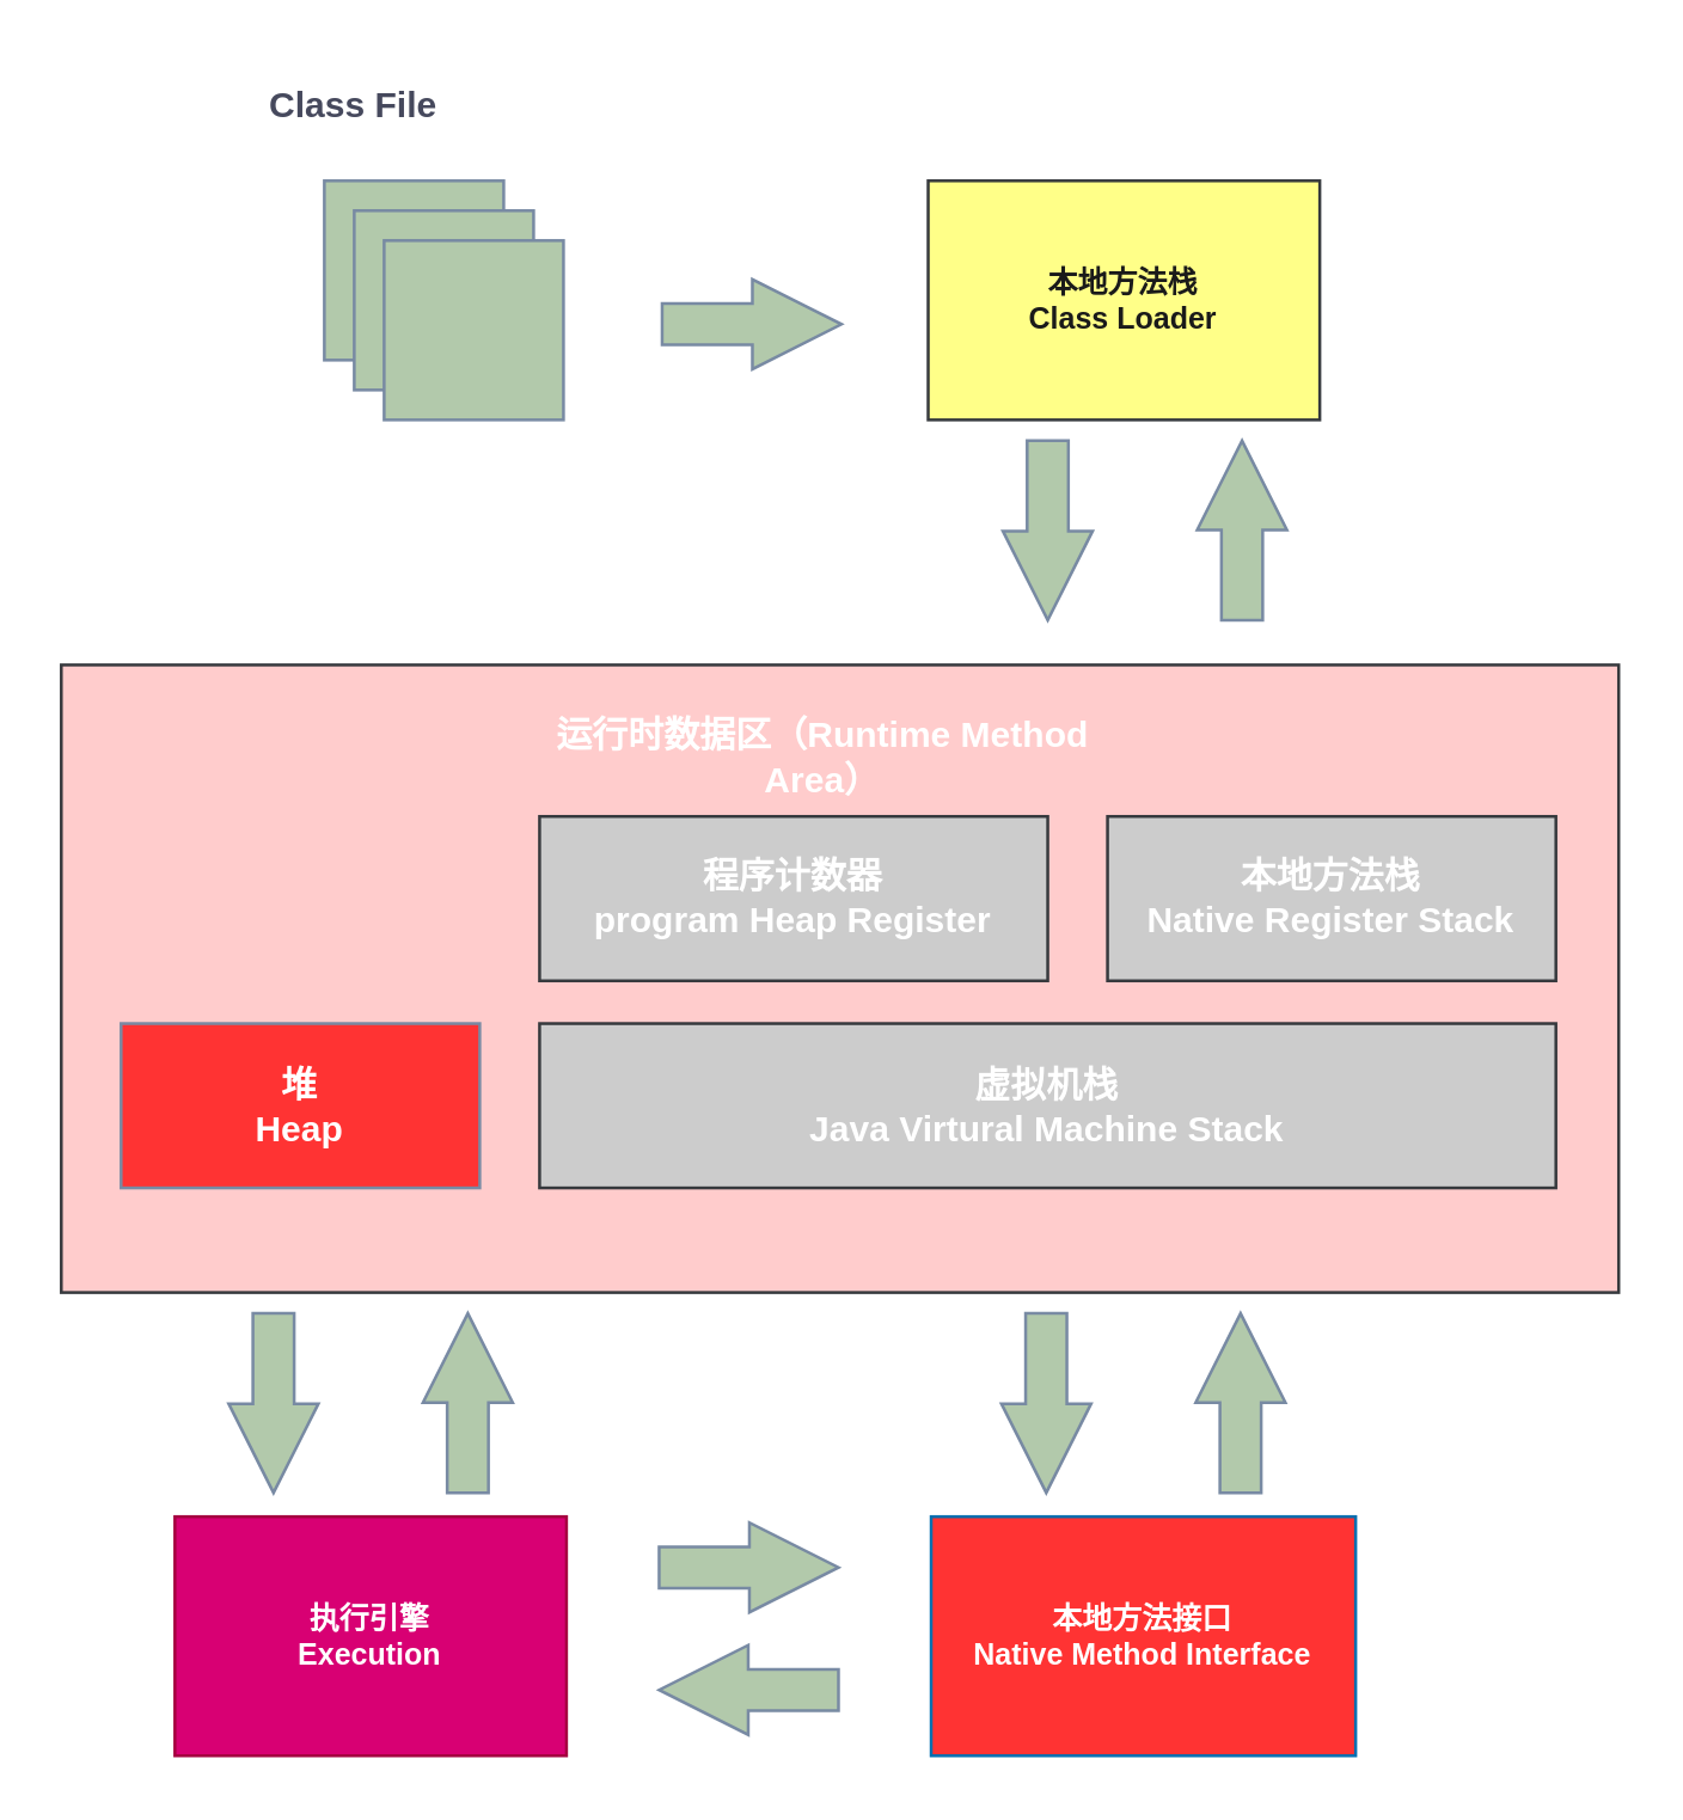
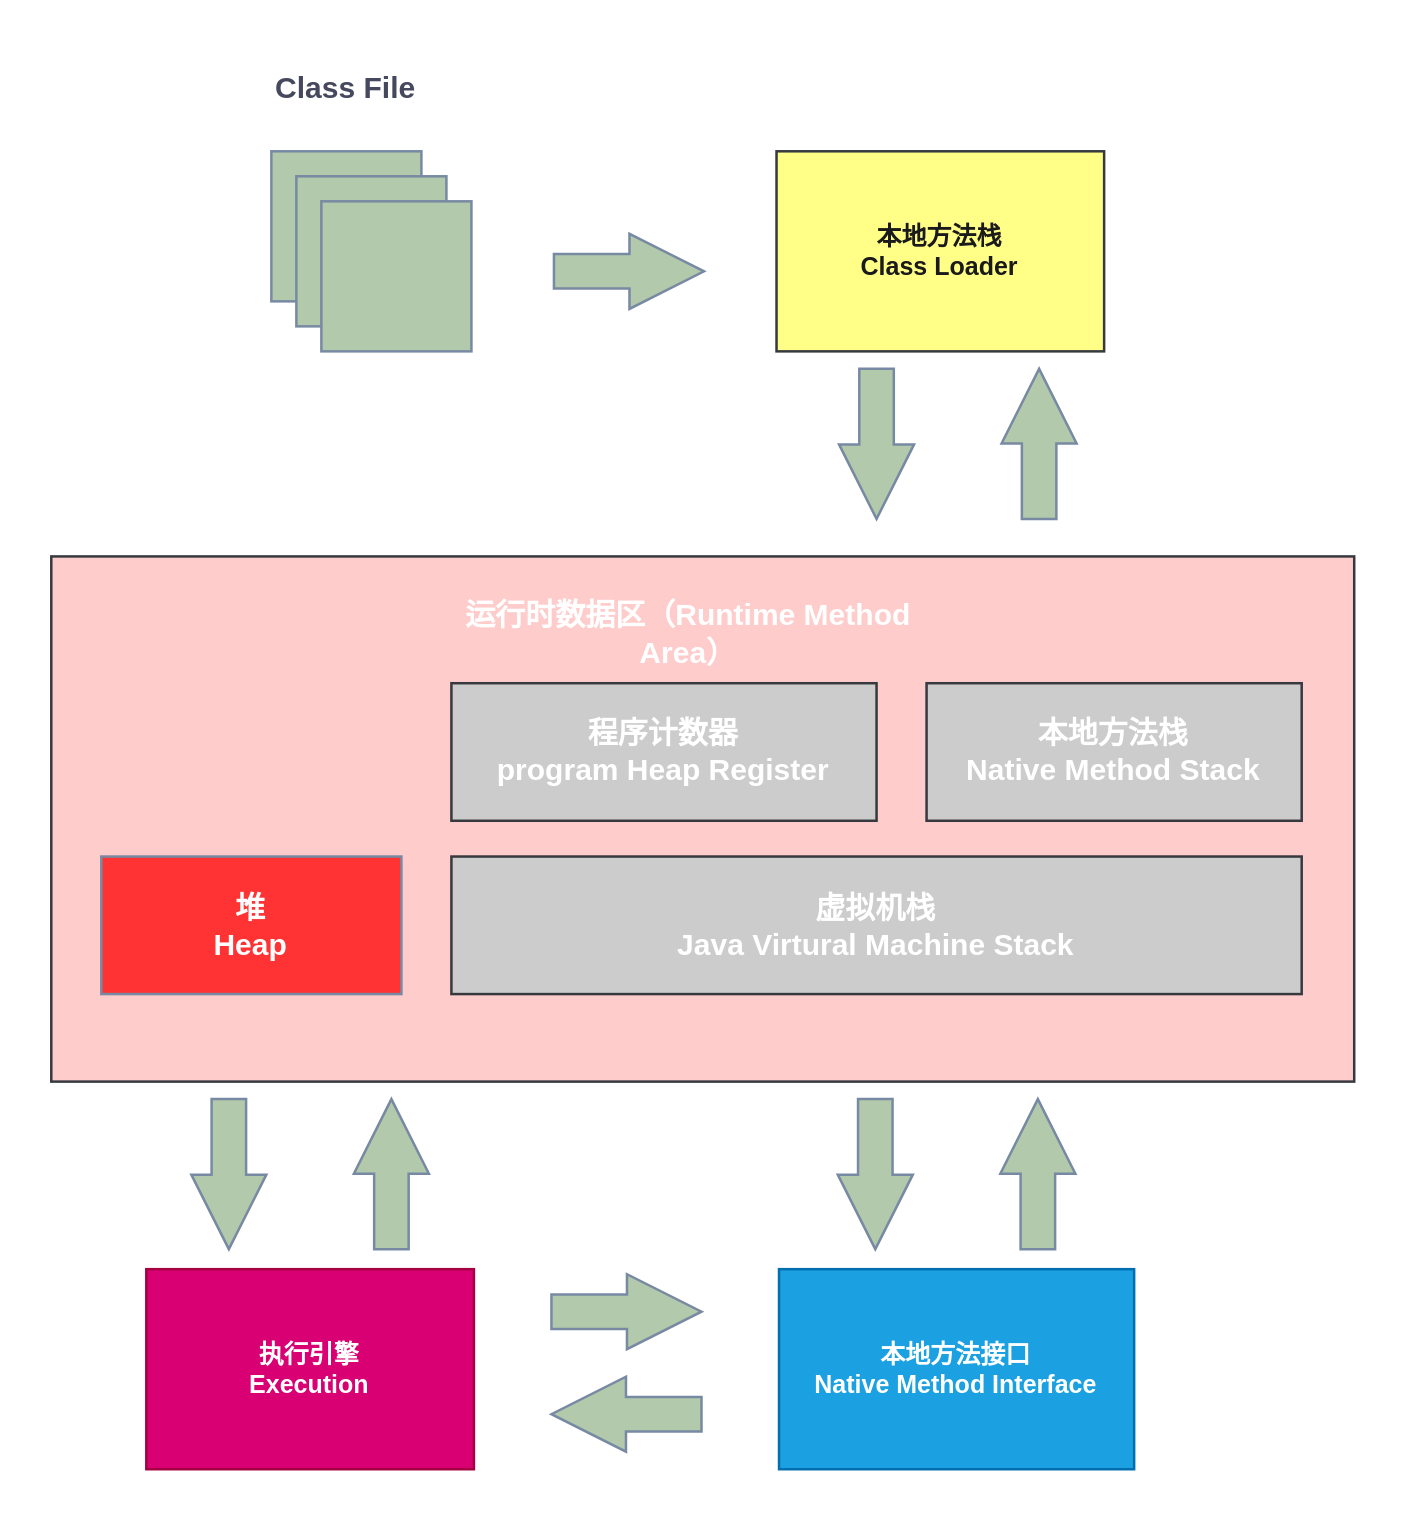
  <mxCell id="0" />
  <mxCell id="1" parent="0" />
  <mxCell id="2" value="" style="rounded=0;whiteSpace=wrap;html=1;labelBackgroundColor=none;fillColor=#B2C9AB;strokeColor=#788AA3;fontColor=#46495D;" parent="1" vertex="1"><mxGeometry x="108" y="60" width="60" height="60" as="geometry" /></mxCell>
  <mxCell id="3" value="" style="rounded=0;whiteSpace=wrap;html=1;labelBackgroundColor=none;fillColor=#B2C9AB;strokeColor=#788AA3;fontColor=#46495D;" parent="1" vertex="1"><mxGeometry x="118" y="70" width="60" height="60" as="geometry" /></mxCell>
  <mxCell id="4" value="" style="rounded=0;whiteSpace=wrap;html=1;labelBackgroundColor=none;fillColor=#B2C9AB;strokeColor=#788AA3;fontColor=#46495D;" parent="1" vertex="1"><mxGeometry x="128" y="80" width="60" height="60" as="geometry" /></mxCell>
  <mxCell id="5" value="&lt;font style=&quot;font-size: 10px;&quot;&gt;本地方法栈&lt;br style=&quot;font-size: 10px;&quot;&gt;Class Loader&lt;br style=&quot;font-size: 10px;&quot;&gt;&lt;/font&gt;" style="rounded=0;whiteSpace=wrap;html=1;fontSize=10;labelBackgroundColor=none;fillColor=#ffff88;strokeColor=#36393d;fontColor=#1A1A1A;fontStyle=1" parent="1" vertex="1"><mxGeometry x="310" y="60" width="131" height="80" as="geometry" /></mxCell>
  <mxCell id="6" value="&lt;font style=&quot;font-size: 10px;&quot;&gt;执行引擎&lt;br&gt;Execution&lt;br style=&quot;font-size: 10px;&quot;&gt;&lt;/font&gt;" style="rounded=0;whiteSpace=wrap;html=1;fontSize=10;labelBackgroundColor=none;fillColor=#d80073;strokeColor=#A50040;fontColor=#ffffff;fontStyle=1" vertex="1" parent="1"><mxGeometry x="58" y="507" width="131" height="80" as="geometry" /></mxCell>
- <mxCell id="7" value="&lt;font style=&quot;font-size: 10px;&quot;&gt;本地方法接口&lt;br&gt;Native Method Interface&lt;br style=&quot;font-size: 10px;&quot;&gt;&lt;/font&gt;" style="rounded=0;whiteSpace=wrap;html=1;fontSize=10;labelBackgroundColor=none;fillColor=#ff3333;strokeColor=#006EAF;fontColor=#ffffff;fontStyle=1;" vertex="1" parent="1"><mxGeometry x="311" y="507" width="142" height="80" as="geometry" /></mxCell>
+ <mxCell id="7" value="&lt;font style=&quot;font-size: 10px;&quot;&gt;本地方法接口&lt;br&gt;Native Method Interface&lt;br style=&quot;font-size: 10px;&quot;&gt;&lt;/font&gt;" style="rounded=0;whiteSpace=wrap;html=1;fontSize=10;labelBackgroundColor=none;fillColor=#1ba1e2;strokeColor=#006EAF;fontColor=#ffffff;fontStyle=1" vertex="1" parent="1"><mxGeometry x="311" y="507" width="142" height="80" as="geometry" /></mxCell>
  <mxCell id="8" value="" style="rounded=0;whiteSpace=wrap;html=1;align=left;labelBackgroundColor=none;fillColor=#ffcccc;strokeColor=#36393d;" vertex="1" parent="1"><mxGeometry x="20" y="222" width="521" height="210" as="geometry" /></mxCell>
  <mxCell id="9" value="运行时数据区（Runtime Method Area）" style="rounded=1;whiteSpace=wrap;html=1;strokeWidth=0;fillColor=none;strokeColor=none;labelBackgroundColor=none;fontColor=#FFFFFF;fontStyle=1" vertex="1" parent="1"><mxGeometry x="170" y="233.7" width="210" height="39" as="geometry" /></mxCell>
  <mxCell id="10" value="堆&lt;br&gt;Heap" style="rounded=0;whiteSpace=wrap;html=1;labelBackgroundColor=none;fillColor=#FF3333;strokeColor=#788AA3;fontColor=#FFFFFF;fontStyle=1" vertex="1" parent="1"><mxGeometry x="40" y="342" width="120" height="55" as="geometry" /></mxCell>
  <mxCell id="11" value="程序计数器&lt;br&gt;program Heap Register" style="rounded=0;whiteSpace=wrap;html=1;labelBackgroundColor=none;fillColor=#CCCCCC;strokeColor=#36393d;fontColor=#FFFFFF;fontStyle=1" vertex="1" parent="1"><mxGeometry x="180" y="272.7" width="170" height="55" as="geometry" /></mxCell>
- <mxCell id="12" value="本地方法栈&lt;br&gt;Native Register Stack" style="rounded=0;whiteSpace=wrap;html=1;labelBackgroundColor=none;fillColor=#CCCCCC;strokeColor=#36393d;fontColor=#FFFFFF;fontStyle=1" vertex="1" parent="1"><mxGeometry x="370" y="272.7" width="150" height="55" as="geometry" /></mxCell>
+ <mxCell id="12" value="本地方法栈&lt;br&gt;Native Method Stack" style="rounded=0;whiteSpace=wrap;html=1;labelBackgroundColor=none;fillColor=#CCCCCC;strokeColor=#36393d;fontColor=#FFFFFF;fontStyle=1" vertex="1" parent="1"><mxGeometry x="370" y="272.7" width="150" height="55" as="geometry" /></mxCell>
  <mxCell id="13" value="虚拟机栈&lt;br&gt;Java Virtural Machine Stack" style="rounded=0;whiteSpace=wrap;html=1;labelBackgroundColor=none;fillColor=#CCCCCC;strokeColor=#36393d;fontColor=#FFFFFF;fontStyle=1" vertex="1" parent="1"><mxGeometry x="180" y="342" width="340" height="55" as="geometry" /></mxCell>
- <mxCell id="14" value="Class File" style="text;html=1;strokeColor=none;fillColor=none;align=center;verticalAlign=middle;whiteSpace=wrap;rounded=0;fontColor=#46495D;fontStyle=1" vertex="1" parent="1"><mxGeometry x="88" y="20" width="60" height="30" as="geometry" /></mxCell>
+ <mxCell id="14" value="Class File" style="text;html=1;strokeColor=none;fillColor=none;align=center;verticalAlign=middle;whiteSpace=wrap;rounded=0;fontColor=#46495D;fontStyle=1" vertex="1" parent="1"><mxGeometry x="108" y="20" width="60" height="30" as="geometry" /></mxCell>
  <mxCell id="15" value="" style="html=1;shadow=0;dashed=0;align=center;verticalAlign=middle;shape=mxgraph.arrows2.arrow;dy=0.54;dx=29.8;direction=north;notch=0;strokeColor=#788AA3;fontColor=#46495D;fillColor=#B2C9AB;" vertex="1" parent="1"><mxGeometry x="400" y="147" width="30" height="60" as="geometry" /></mxCell>
  <mxCell id="16" value="" style="html=1;shadow=0;dashed=0;align=center;verticalAlign=middle;shape=mxgraph.arrows2.arrow;dy=0.54;dx=29.8;direction=south;notch=0;strokeColor=#788AA3;fontColor=#46495D;fillColor=#B2C9AB;" vertex="1" parent="1"><mxGeometry x="335" y="147" width="30" height="60" as="geometry" /></mxCell>
  <mxCell id="17" value="" style="html=1;shadow=0;dashed=0;align=center;verticalAlign=middle;shape=mxgraph.arrows2.arrow;dy=0.54;dx=29.8;direction=east;notch=0;strokeColor=#788AA3;fontColor=#46495D;fillColor=#B2C9AB;" vertex="1" parent="1"><mxGeometry x="221" y="93" width="60" height="30" as="geometry" /></mxCell>
  <mxCell id="18" value="" style="html=1;shadow=0;dashed=0;align=center;verticalAlign=middle;shape=mxgraph.arrows2.arrow;dy=0.54;dx=29.8;direction=north;notch=0;strokeColor=#788AA3;fontColor=#46495D;fillColor=#B2C9AB;" vertex="1" parent="1"><mxGeometry x="141" y="439" width="30" height="60" as="geometry" /></mxCell>
  <mxCell id="19" value="" style="html=1;shadow=0;dashed=0;align=center;verticalAlign=middle;shape=mxgraph.arrows2.arrow;dy=0.54;dx=29.8;direction=south;notch=0;strokeColor=#788AA3;fontColor=#46495D;fillColor=#B2C9AB;" vertex="1" parent="1"><mxGeometry x="76" y="439" width="30" height="60" as="geometry" /></mxCell>
  <mxCell id="20" value="" style="html=1;shadow=0;dashed=0;align=center;verticalAlign=middle;shape=mxgraph.arrows2.arrow;dy=0.54;dx=29.8;direction=north;notch=0;strokeColor=#788AA3;fontColor=#46495D;fillColor=#B2C9AB;" vertex="1" parent="1"><mxGeometry x="399.5" y="439" width="30" height="60" as="geometry" /></mxCell>
  <mxCell id="21" value="" style="html=1;shadow=0;dashed=0;align=center;verticalAlign=middle;shape=mxgraph.arrows2.arrow;dy=0.54;dx=29.8;direction=south;notch=0;strokeColor=#788AA3;fontColor=#46495D;fillColor=#B2C9AB;" vertex="1" parent="1"><mxGeometry x="334.5" y="439" width="30" height="60" as="geometry" /></mxCell>
  <mxCell id="22" value="" style="html=1;shadow=0;dashed=0;align=center;verticalAlign=middle;shape=mxgraph.arrows2.arrow;dy=0.54;dx=29.8;direction=west;notch=0;strokeColor=#788AA3;fontColor=#46495D;fillColor=#B2C9AB;" vertex="1" parent="1"><mxGeometry x="220" y="550" width="60" height="30" as="geometry" /></mxCell>
  <mxCell id="23" value="" style="html=1;shadow=0;dashed=0;align=center;verticalAlign=middle;shape=mxgraph.arrows2.arrow;dy=0.54;dx=29.8;direction=east;notch=0;strokeColor=#788AA3;fontColor=#46495D;fillColor=#B2C9AB;" vertex="1" parent="1"><mxGeometry x="220" y="509" width="60" height="30" as="geometry" /></mxCell>
